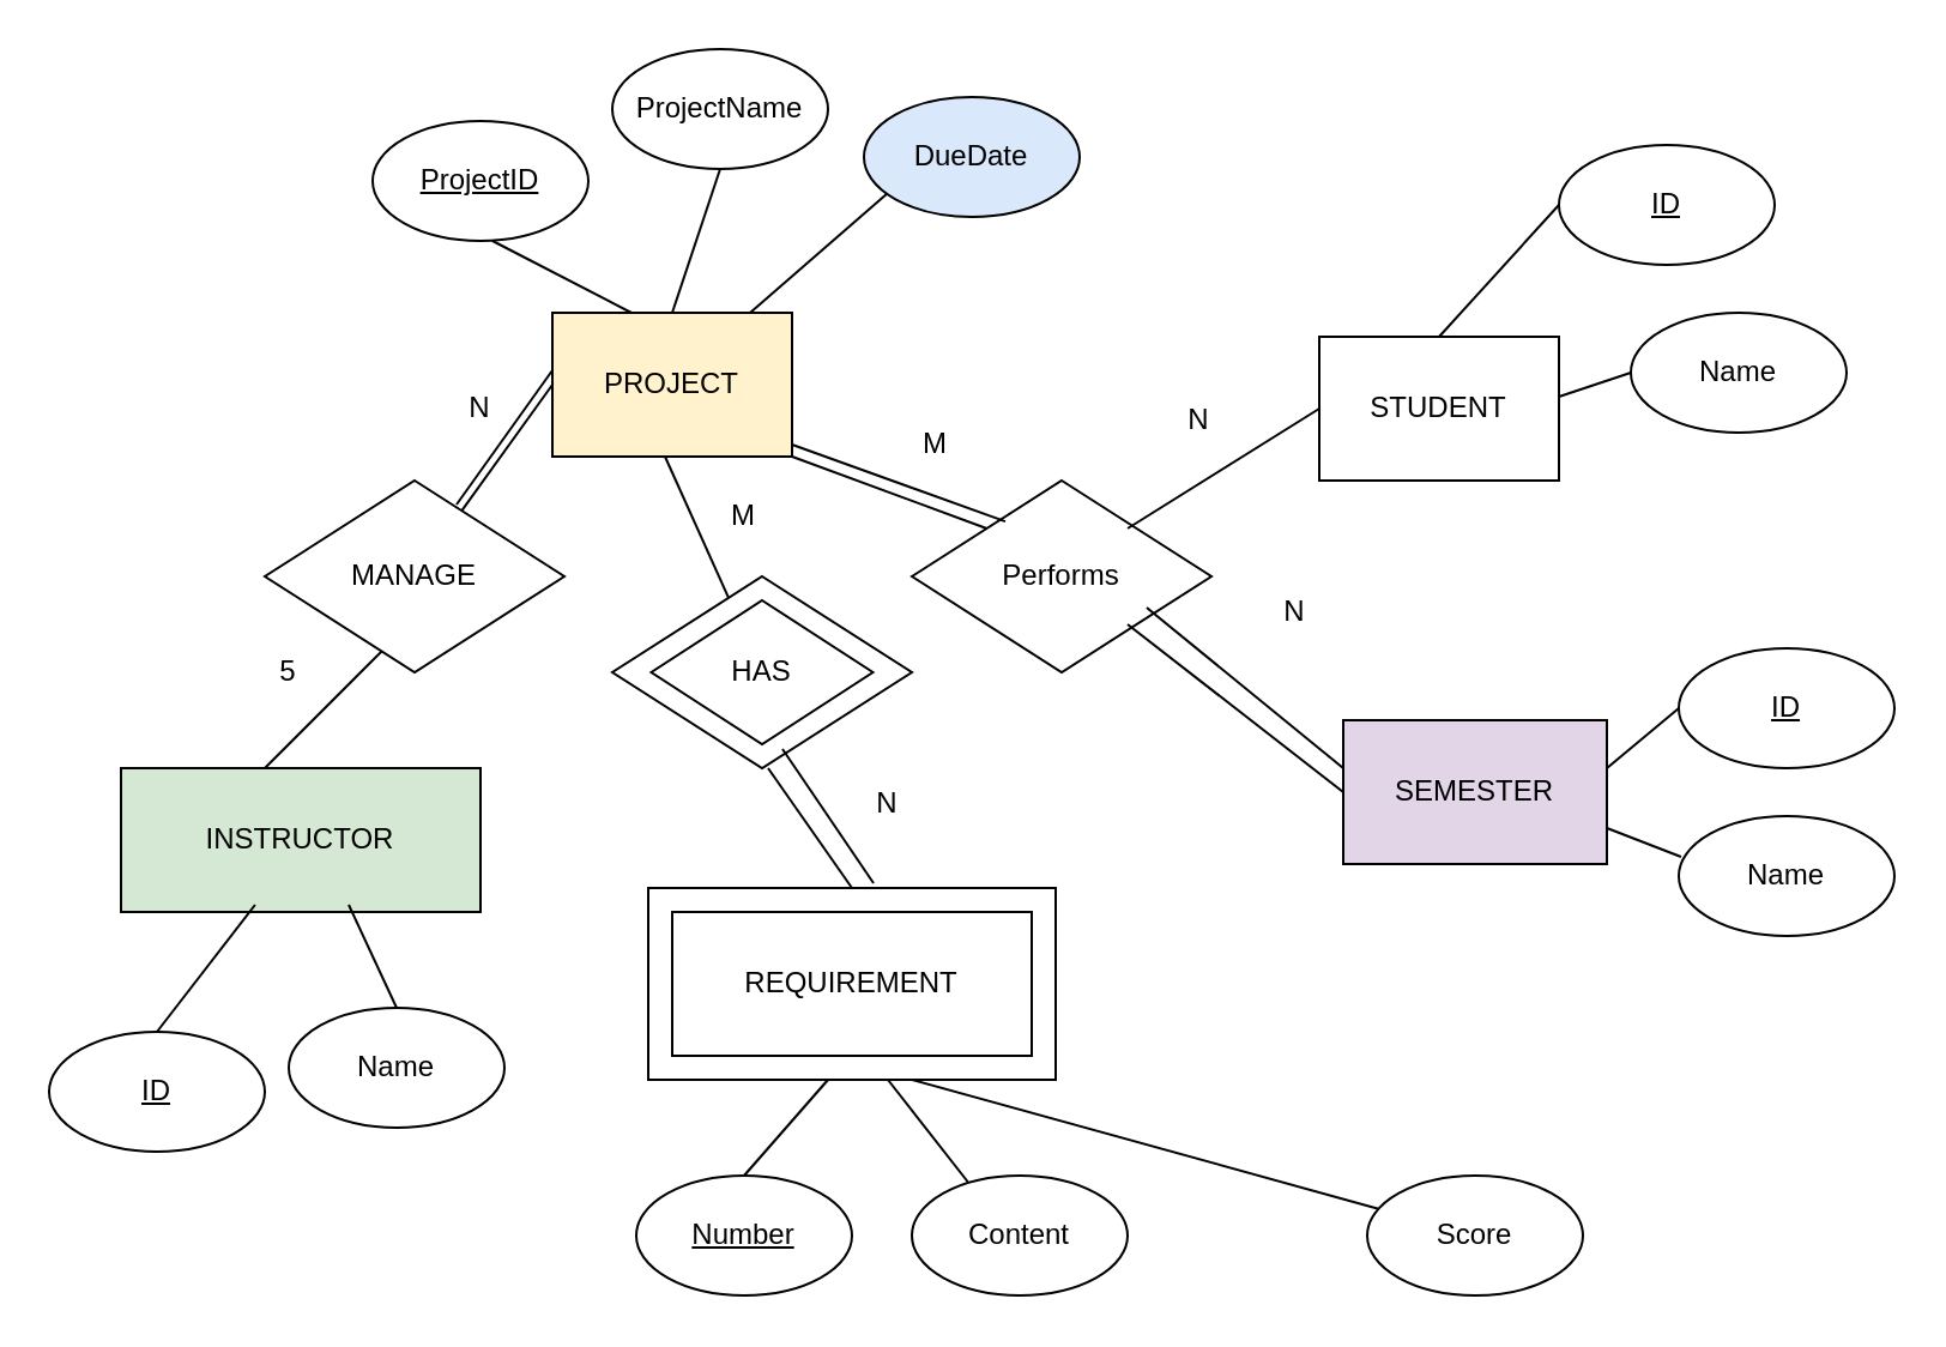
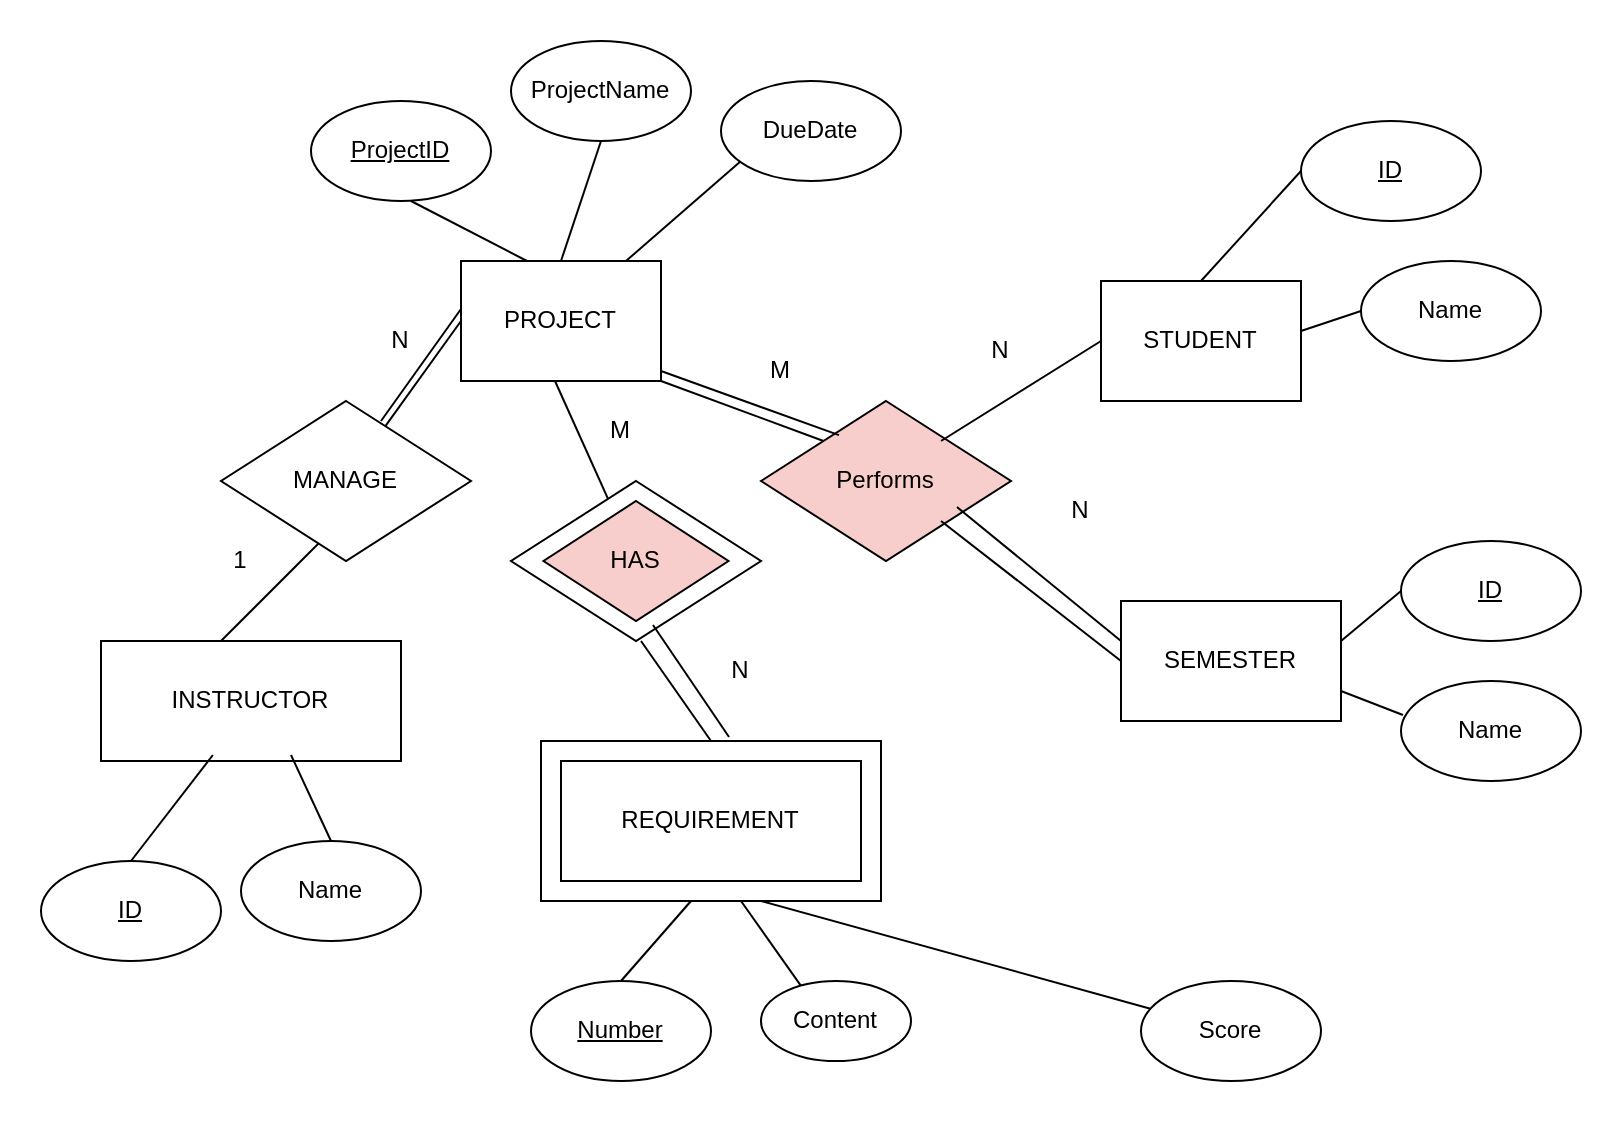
  <mxCell id="0" />
  <mxCell id="1" parent="0" />
- <mxCell id="2" value="PROJECT" style="rounded=0;whiteSpace=wrap;html=1;fillColor=#fff2cc;" parent="1" vertex="1"><mxGeometry x="230" y="130" width="100" height="60" as="geometry" /></mxCell>
+ <mxCell id="2" value="PROJECT" style="rounded=0;whiteSpace=wrap;html=1;" parent="1" vertex="1"><mxGeometry x="230" y="130" width="100" height="60" as="geometry" /></mxCell>
  <mxCell id="3" value="STUDENT" style="rounded=0;whiteSpace=wrap;html=1;" parent="1" vertex="1"><mxGeometry x="550" y="140" width="100" height="60" as="geometry" /></mxCell>
- <mxCell id="4" value="SEMESTER" style="rounded=0;whiteSpace=wrap;html=1;fillColor=#e1d5e7;" parent="1" vertex="1"><mxGeometry x="560" y="300" width="110" height="60" as="geometry" /></mxCell>
+ <mxCell id="4" value="SEMESTER" style="rounded=0;whiteSpace=wrap;html=1;" parent="1" vertex="1"><mxGeometry x="560" y="300" width="110" height="60" as="geometry" /></mxCell>
  <mxCell id="5" value="" style="rounded=0;whiteSpace=wrap;html=1;" parent="1" vertex="1"><mxGeometry x="270" y="370" width="170" height="80" as="geometry" /></mxCell>
- <mxCell id="6" value="INSTRUCTOR" style="rounded=0;whiteSpace=wrap;html=1;fillColor=#d5e8d4;" parent="1" vertex="1"><mxGeometry x="50" y="320" width="150" height="60" as="geometry" /></mxCell>
- <mxCell id="7" value="Performs" style="rhombus;whiteSpace=wrap;html=1;" parent="1" vertex="1"><mxGeometry x="380" y="200" width="125" height="80" as="geometry" /></mxCell>
+ <mxCell id="6" value="INSTRUCTOR" style="rounded=0;whiteSpace=wrap;html=1;" parent="1" vertex="1"><mxGeometry x="50" y="320" width="150" height="60" as="geometry" /></mxCell>
+ <mxCell id="7" value="Performs" style="rhombus;whiteSpace=wrap;html=1;fillColor=#f8cecc;" parent="1" vertex="1"><mxGeometry x="380" y="200" width="125" height="80" as="geometry" /></mxCell>
  <mxCell id="8" value="" style="endArrow=none;html=1;rounded=0;exitX=0;exitY=0;exitDx=0;exitDy=0;" parent="1" source="7" edge="1"><mxGeometry width="50" height="50" relative="1" as="geometry"><mxPoint x="280" y="240" as="sourcePoint" /><mxPoint x="330" y="190" as="targetPoint" /></mxGeometry></mxCell>
  <mxCell id="9" value="" style="endArrow=none;html=1;rounded=0;entryX=0;entryY=0.5;entryDx=0;entryDy=0;" parent="1" target="3" edge="1"><mxGeometry width="50" height="50" relative="1" as="geometry"><mxPoint x="470" y="220" as="sourcePoint" /><mxPoint x="520" y="170" as="targetPoint" /></mxGeometry></mxCell>
  <mxCell id="10" value="" style="endArrow=none;html=1;rounded=0;entryX=0;entryY=0.5;entryDx=0;entryDy=0;" parent="1" target="4" edge="1"><mxGeometry width="50" height="50" relative="1" as="geometry"><mxPoint x="470" y="260" as="sourcePoint" /><mxPoint x="520" y="210" as="targetPoint" /></mxGeometry></mxCell>
  <mxCell id="11" value="" style="rhombus;whiteSpace=wrap;html=1;" parent="1" vertex="1"><mxGeometry x="255" y="240" width="125" height="80" as="geometry" /></mxCell>
  <mxCell id="12" value="" style="endArrow=none;html=1;rounded=0;" parent="1" source="11" edge="1"><mxGeometry width="50" height="50" relative="1" as="geometry"><mxPoint x="358" y="220" as="sourcePoint" /><mxPoint x="277" y="190" as="targetPoint" /></mxGeometry></mxCell>
  <mxCell id="13" value="REQUIREMENT" style="rounded=0;whiteSpace=wrap;html=1;" parent="1" vertex="1"><mxGeometry x="280" y="380" width="150" height="60" as="geometry" /></mxCell>
  <mxCell id="14" value="M" style="text;html=1;align=center;verticalAlign=middle;whiteSpace=wrap;rounded=0;" parent="1" vertex="1"><mxGeometry x="280" y="200" width="60" height="30" as="geometry" /></mxCell>
  <mxCell id="15" value="" style="endArrow=none;html=1;rounded=0;exitX=0.5;exitY=0;exitDx=0;exitDy=0;" parent="1" source="5" edge="1"><mxGeometry width="50" height="50" relative="1" as="geometry"><mxPoint x="270" y="370" as="sourcePoint" /><mxPoint x="320" y="320" as="targetPoint" /></mxGeometry></mxCell>
  <mxCell id="16" value="" style="endArrow=none;html=1;rounded=0;exitX=0.553;exitY=-0.025;exitDx=0;exitDy=0;exitPerimeter=0;entryX=0.568;entryY=0.9;entryDx=0;entryDy=0;entryPerimeter=0;" parent="1" source="5" target="11" edge="1"><mxGeometry width="50" height="50" relative="1" as="geometry"><mxPoint x="365" y="365" as="sourcePoint" /><mxPoint x="330" y="315" as="targetPoint" /></mxGeometry></mxCell>
- <mxCell id="17" value="HAS" style="rhombus;whiteSpace=wrap;html=1;" parent="1" vertex="1"><mxGeometry x="271.25" y="250" width="92.5" height="60" as="geometry" /></mxCell>
+ <mxCell id="17" value="HAS" style="rhombus;whiteSpace=wrap;html=1;fillColor=#f8cecc;" parent="1" vertex="1"><mxGeometry x="271.25" y="250" width="92.5" height="60" as="geometry" /></mxCell>
  <mxCell id="18" value="" style="endArrow=none;html=1;rounded=0;" parent="1" edge="1"><mxGeometry width="50" height="50" relative="1" as="geometry"><mxPoint x="110" y="320" as="sourcePoint" /><mxPoint x="160" y="270" as="targetPoint" /></mxGeometry></mxCell>
  <mxCell id="19" value="MANAGE" style="rhombus;whiteSpace=wrap;html=1;" parent="1" vertex="1"><mxGeometry x="110" y="200" width="125" height="80" as="geometry" /></mxCell>
  <mxCell id="20" value="" style="endArrow=none;html=1;rounded=0;entryX=0;entryY=0.4;entryDx=0;entryDy=0;entryPerimeter=0;" parent="1" target="2" edge="1"><mxGeometry width="50" height="50" relative="1" as="geometry"><mxPoint x="190" y="210" as="sourcePoint" /><mxPoint x="280" y="280" as="targetPoint" /></mxGeometry></mxCell>
  <mxCell id="21" value="N" style="text;html=1;align=center;verticalAlign=middle;whiteSpace=wrap;rounded=0;" parent="1" vertex="1"><mxGeometry x="170" y="155" width="60" height="30" as="geometry" /></mxCell>
- <mxCell id="22" value="5" style="text;html=1;align=center;verticalAlign=middle;whiteSpace=wrap;rounded=0;" parent="1" vertex="1"><mxGeometry x="90" y="265" width="60" height="30" as="geometry" /></mxCell>
+ <mxCell id="22" value="1" style="text;html=1;align=center;verticalAlign=middle;whiteSpace=wrap;rounded=0;" parent="1" vertex="1"><mxGeometry x="90" y="265" width="60" height="30" as="geometry" /></mxCell>
  <mxCell id="23" value="" style="endArrow=none;html=1;rounded=0;" parent="1" source="19" edge="1"><mxGeometry width="50" height="50" relative="1" as="geometry"><mxPoint x="265" y="210" as="sourcePoint" /><mxPoint x="230" y="160" as="targetPoint" /></mxGeometry></mxCell>
  <mxCell id="24" value="&lt;u&gt;ProjectID&lt;/u&gt;" style="ellipse;whiteSpace=wrap;html=1;" parent="1" vertex="1"><mxGeometry x="155" y="50" width="90" height="50" as="geometry" /></mxCell>
  <mxCell id="25" value="N" style="text;html=1;align=center;verticalAlign=middle;whiteSpace=wrap;rounded=0;" parent="1" vertex="1"><mxGeometry x="340" y="320" width="60" height="30" as="geometry" /></mxCell>
  <mxCell id="26" value="" style="endArrow=none;html=1;rounded=0;exitX=0.33;exitY=0;exitDx=0;exitDy=0;exitPerimeter=0;" parent="1" source="2" edge="1"><mxGeometry width="50" height="50" relative="1" as="geometry"><mxPoint x="155" y="150" as="sourcePoint" /><mxPoint x="205" y="100" as="targetPoint" /></mxGeometry></mxCell>
  <mxCell id="27" value="" style="endArrow=none;html=1;rounded=0;entryX=0.5;entryY=1;entryDx=0;entryDy=0;" parent="1" target="28" edge="1"><mxGeometry width="50" height="50" relative="1" as="geometry"><mxPoint x="280" y="130" as="sourcePoint" /><mxPoint x="290" y="80" as="targetPoint" /></mxGeometry></mxCell>
  <mxCell id="28" value="ProjectName" style="ellipse;whiteSpace=wrap;html=1;" parent="1" vertex="1"><mxGeometry x="255" y="20" width="90" height="50" as="geometry" /></mxCell>
  <mxCell id="29" value="" style="endArrow=none;html=1;rounded=0;" parent="1" edge="1"><mxGeometry width="50" height="50" relative="1" as="geometry"><mxPoint x="312.5" y="130" as="sourcePoint" /><mxPoint x="370" y="80" as="targetPoint" /></mxGeometry></mxCell>
- <mxCell id="30" value="DueDate" style="ellipse;whiteSpace=wrap;html=1;fillColor=#dae8fc;" parent="1" vertex="1"><mxGeometry x="360" y="40" width="90" height="50" as="geometry" /></mxCell>
+ <mxCell id="30" value="DueDate" style="ellipse;whiteSpace=wrap;html=1;" parent="1" vertex="1"><mxGeometry x="360" y="40" width="90" height="50" as="geometry" /></mxCell>
  <mxCell id="31" value="&lt;u&gt;ID&lt;/u&gt;" style="ellipse;whiteSpace=wrap;html=1;" parent="1" vertex="1"><mxGeometry x="20" y="430" width="90" height="50" as="geometry" /></mxCell>
  <mxCell id="32" value="" style="endArrow=none;html=1;rounded=0;entryX=0.373;entryY=0.95;entryDx=0;entryDy=0;entryPerimeter=0;exitX=0.5;exitY=0;exitDx=0;exitDy=0;" parent="1" source="31" target="6" edge="1"><mxGeometry width="50" height="50" relative="1" as="geometry"><mxPoint x="90" y="430" as="sourcePoint" /><mxPoint x="140" y="380" as="targetPoint" /></mxGeometry></mxCell>
  <mxCell id="33" value="Name" style="ellipse;whiteSpace=wrap;html=1;" parent="1" vertex="1"><mxGeometry x="120" y="420" width="90" height="50" as="geometry" /></mxCell>
  <mxCell id="34" value="&lt;u&gt;Number&lt;/u&gt;" style="ellipse;whiteSpace=wrap;html=1;" parent="1" vertex="1"><mxGeometry x="265" y="490" width="90" height="50" as="geometry" /></mxCell>
  <mxCell id="35" value="Score" style="ellipse;whiteSpace=wrap;html=1;" parent="1" vertex="1"><mxGeometry x="570" y="490" width="90" height="50" as="geometry" /></mxCell>
  <mxCell id="36" value="" style="endArrow=none;html=1;rounded=0;entryX=0.373;entryY=0.95;entryDx=0;entryDy=0;entryPerimeter=0;exitX=0.5;exitY=0;exitDx=0;exitDy=0;" parent="1" source="33" edge="1"><mxGeometry width="50" height="50" relative="1" as="geometry"><mxPoint x="129" y="430" as="sourcePoint" /><mxPoint x="145" y="377" as="targetPoint" /></mxGeometry></mxCell>
  <mxCell id="37" value="" style="endArrow=none;html=1;rounded=0;exitX=0.5;exitY=0;exitDx=0;exitDy=0;" parent="1" source="34" edge="1"><mxGeometry width="50" height="50" relative="1" as="geometry"><mxPoint x="295" y="500" as="sourcePoint" /><mxPoint x="345" y="450" as="targetPoint" /></mxGeometry></mxCell>
  <mxCell id="38" value="" style="endArrow=none;html=1;rounded=0;" parent="1" source="35" edge="1"><mxGeometry width="50" height="50" relative="1" as="geometry"><mxPoint x="330" y="500" as="sourcePoint" /><mxPoint x="380" y="450" as="targetPoint" /></mxGeometry></mxCell>
  <mxCell id="39" value="" style="endArrow=none;html=1;rounded=0;exitX=0.289;exitY=0.12;exitDx=0;exitDy=0;exitPerimeter=0;" parent="1" source="40" edge="1"><mxGeometry width="50" height="50" relative="1" as="geometry"><mxPoint x="400" y="500" as="sourcePoint" /><mxPoint x="370" y="450" as="targetPoint" /></mxGeometry></mxCell>
- <mxCell id="40" value="Content" style="ellipse;whiteSpace=wrap;html=1;" parent="1" vertex="1"><mxGeometry x="380" y="490" width="90" height="50" as="geometry" /></mxCell>
+ <mxCell id="40" value="Content" style="ellipse;whiteSpace=wrap;html=1;" parent="1" vertex="1"><mxGeometry x="380" y="490" width="75" height="40" as="geometry" /></mxCell>
  <mxCell id="41" value="&lt;u&gt;ID&lt;/u&gt;" style="ellipse;whiteSpace=wrap;html=1;" parent="1" vertex="1"><mxGeometry x="650" y="60" width="90" height="50" as="geometry" /></mxCell>
  <mxCell id="42" value="Name" style="ellipse;whiteSpace=wrap;html=1;" parent="1" vertex="1"><mxGeometry x="680" y="130" width="90" height="50" as="geometry" /></mxCell>
  <mxCell id="43" value="" style="endArrow=none;html=1;rounded=0;entryX=0;entryY=0.5;entryDx=0;entryDy=0;" parent="1" target="41" edge="1"><mxGeometry width="50" height="50" relative="1" as="geometry"><mxPoint x="600" y="140" as="sourcePoint" /><mxPoint x="680" y="90" as="targetPoint" /></mxGeometry></mxCell>
  <mxCell id="44" value="" style="endArrow=none;html=1;rounded=0;entryX=0;entryY=0.5;entryDx=0;entryDy=0;" parent="1" target="42" edge="1"><mxGeometry width="50" height="50" relative="1" as="geometry"><mxPoint x="650" y="165" as="sourcePoint" /><mxPoint x="700" y="110" as="targetPoint" /></mxGeometry></mxCell>
  <mxCell id="45" value="&lt;u&gt;ID&lt;/u&gt;" style="ellipse;whiteSpace=wrap;html=1;" parent="1" vertex="1"><mxGeometry x="700" y="270" width="90" height="50" as="geometry" /></mxCell>
  <mxCell id="46" value="" style="endArrow=none;html=1;rounded=0;entryX=0;entryY=0.5;entryDx=0;entryDy=0;" parent="1" target="45" edge="1"><mxGeometry width="50" height="50" relative="1" as="geometry"><mxPoint x="670" y="320" as="sourcePoint" /><mxPoint x="700" y="310" as="targetPoint" /></mxGeometry></mxCell>
  <mxCell id="47" value="Name" style="ellipse;whiteSpace=wrap;html=1;" parent="1" vertex="1"><mxGeometry x="700" y="340" width="90" height="50" as="geometry" /></mxCell>
  <mxCell id="48" value="" style="endArrow=none;html=1;rounded=0;entryX=0.011;entryY=0.34;entryDx=0;entryDy=0;entryPerimeter=0;" parent="1" target="47" edge="1"><mxGeometry width="50" height="50" relative="1" as="geometry"><mxPoint x="670" y="345" as="sourcePoint" /><mxPoint x="700" y="320" as="targetPoint" /></mxGeometry></mxCell>
  <mxCell id="49" value="M" style="text;html=1;align=center;verticalAlign=middle;whiteSpace=wrap;rounded=0;" parent="1" vertex="1"><mxGeometry x="360" y="170" width="60" height="30" as="geometry" /></mxCell>
  <mxCell id="50" value="N" style="text;html=1;align=center;verticalAlign=middle;whiteSpace=wrap;rounded=0;" parent="1" vertex="1"><mxGeometry x="470" y="160" width="60" height="30" as="geometry" /></mxCell>
  <mxCell id="51" value="N" style="text;html=1;align=center;verticalAlign=middle;whiteSpace=wrap;rounded=0;" parent="1" vertex="1"><mxGeometry x="510" y="240" width="60" height="30" as="geometry" /></mxCell>
  <mxCell id="52" value="" style="endArrow=none;html=1;rounded=0;entryX=0.312;entryY=0.213;entryDx=0;entryDy=0;entryPerimeter=0;" parent="1" target="7" edge="1"><mxGeometry width="50" height="50" relative="1" as="geometry"><mxPoint x="330" y="185" as="sourcePoint" /><mxPoint x="380" y="135" as="targetPoint" /></mxGeometry></mxCell>
  <mxCell id="53" value="" style="endArrow=none;html=1;rounded=0;entryX=0;entryY=0.5;entryDx=0;entryDy=0;exitX=0.784;exitY=0.663;exitDx=0;exitDy=0;exitPerimeter=0;" parent="1" source="7" edge="1"><mxGeometry width="50" height="50" relative="1" as="geometry"><mxPoint x="480" y="260" as="sourcePoint" /><mxPoint x="560" y="320" as="targetPoint" /></mxGeometry></mxCell>
